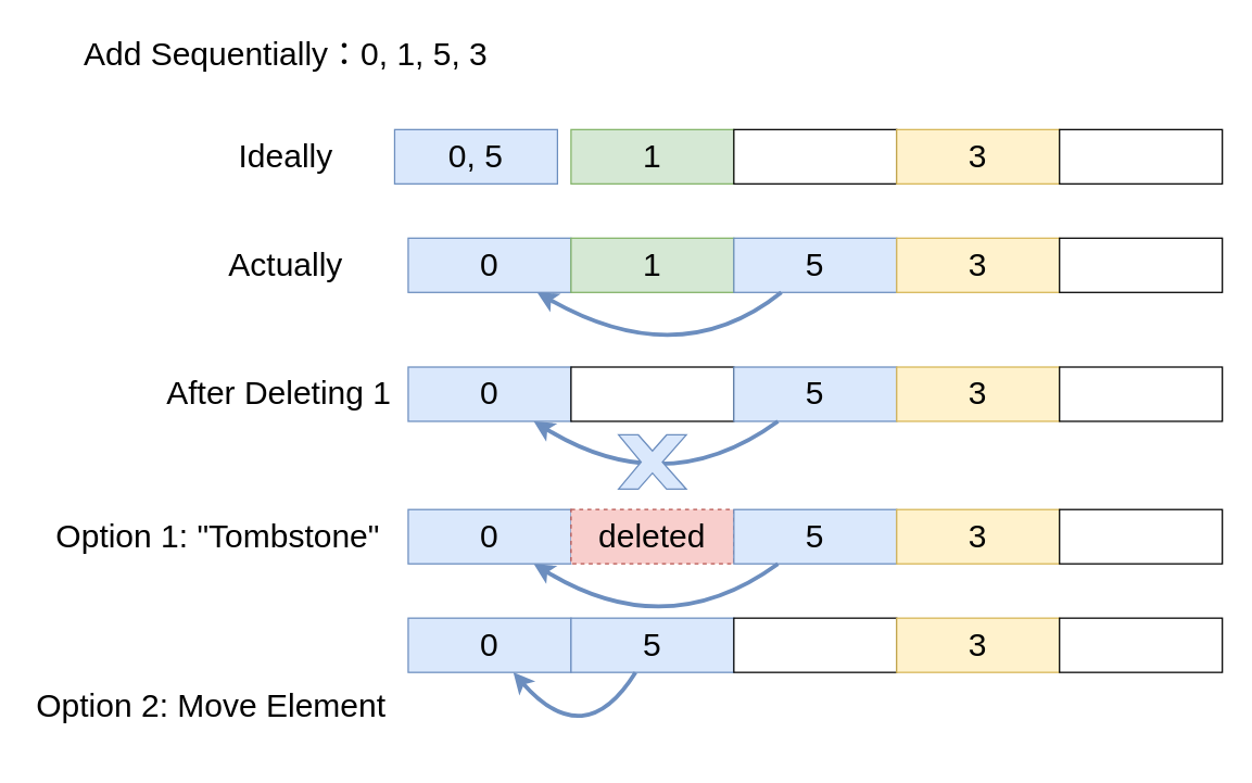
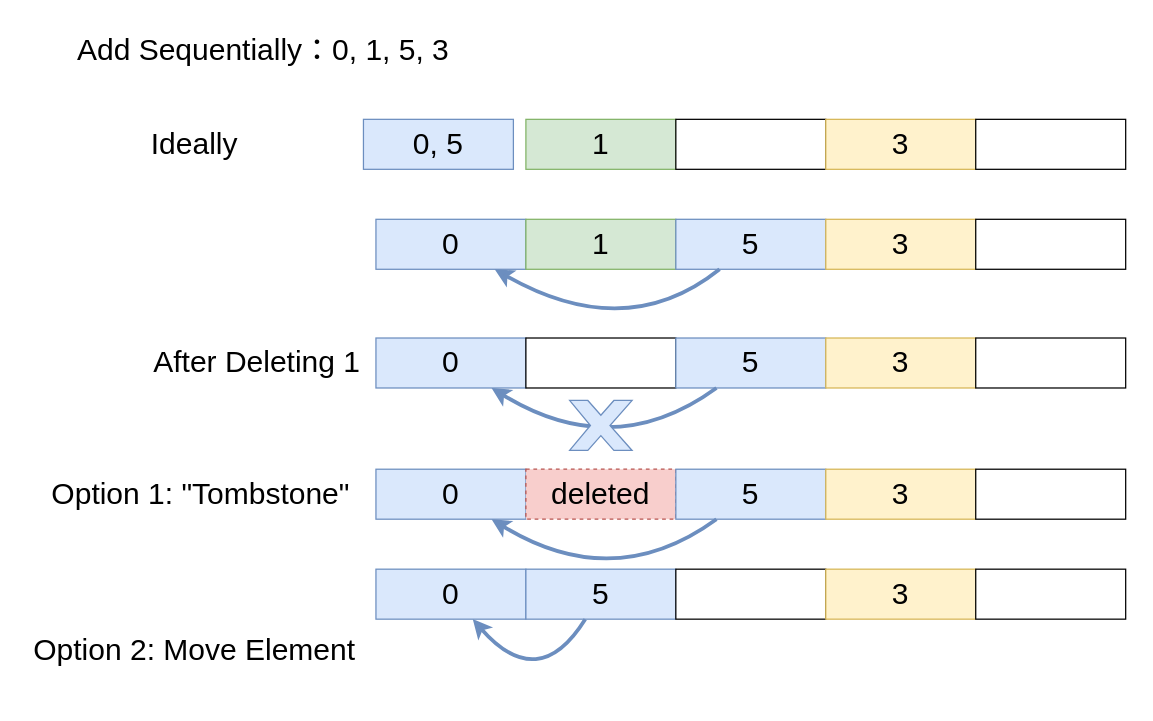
  <mxCell id="0" />
  <mxCell id="1" parent="0" />
  <mxCell id="2" value="0, 5" style="rounded=0;whiteSpace=wrap;html=1;fontSize=24;fillColor=#dae8fc;strokeColor=#6c8ebf;" parent="1" vertex="1"><mxGeometry x="290" y="95" width="120" height="40" as="geometry" /></mxCell>
  <mxCell id="3" value="1" style="rounded=0;whiteSpace=wrap;html=1;fontSize=24;fillColor=#d5e8d4;strokeColor=#82b366;" parent="1" vertex="1"><mxGeometry x="420" y="95" width="120" height="40" as="geometry" /></mxCell>
  <mxCell id="4" value="" style="rounded=0;whiteSpace=wrap;html=1;fontSize=24;" parent="1" vertex="1"><mxGeometry x="540" y="95" width="120" height="40" as="geometry" /></mxCell>
  <mxCell id="5" value="3" style="rounded=0;whiteSpace=wrap;html=1;fontSize=24;fillColor=#fff2cc;strokeColor=#d6b656;" parent="1" vertex="1"><mxGeometry x="660" y="95" width="120" height="40" as="geometry" /></mxCell>
  <mxCell id="6" value="" style="rounded=0;whiteSpace=wrap;html=1;fontSize=24;" parent="1" vertex="1"><mxGeometry x="780" y="95" width="120" height="40" as="geometry" /></mxCell>
  <mxCell id="7" value="0" style="rounded=0;whiteSpace=wrap;html=1;fontSize=24;fillColor=#dae8fc;strokeColor=#6c8ebf;" parent="1" vertex="1"><mxGeometry x="300" y="175" width="120" height="40" as="geometry" /></mxCell>
  <mxCell id="8" value="1" style="rounded=0;whiteSpace=wrap;html=1;fontSize=24;fillColor=#d5e8d4;strokeColor=#82b366;" parent="1" vertex="1"><mxGeometry x="420" y="175" width="120" height="40" as="geometry" /></mxCell>
  <mxCell id="9" value="5" style="rounded=0;whiteSpace=wrap;html=1;fontSize=24;fillColor=#dae8fc;strokeColor=#6c8ebf;" parent="1" vertex="1"><mxGeometry x="540" y="175" width="120" height="40" as="geometry" /></mxCell>
  <mxCell id="10" value="3" style="rounded=0;whiteSpace=wrap;html=1;fontSize=24;fillColor=#fff2cc;strokeColor=#d6b656;" parent="1" vertex="1"><mxGeometry x="660" y="175" width="120" height="40" as="geometry" /></mxCell>
  <mxCell id="11" value="" style="rounded=0;whiteSpace=wrap;html=1;fontSize=24;" parent="1" vertex="1"><mxGeometry x="780" y="175" width="120" height="40" as="geometry" /></mxCell>
- <mxCell id="12" value="Ideally" style="text;html=1;strokeColor=none;fillColor=none;align=center;verticalAlign=middle;whiteSpace=wrap;rounded=0;fontSize=24;" parent="1" vertex="1"><mxGeometry x="160" y="95" width="100" height="40" as="geometry" /></mxCell>
- <mxCell id="13" value="Actually" style="text;html=1;strokeColor=none;fillColor=none;align=center;verticalAlign=middle;whiteSpace=wrap;rounded=0;fontSize=24;" parent="1" vertex="1"><mxGeometry x="160" y="175" width="100" height="40" as="geometry" /></mxCell>
+ <mxCell id="12" value="Ideally" style="text;html=1;strokeColor=none;fillColor=none;align=center;verticalAlign=middle;whiteSpace=wrap;rounded=0;fontSize=24;" parent="1" vertex="1"><mxGeometry x="105" y="95" width="100" height="40" as="geometry" /></mxCell>
  <mxCell id="14" value="Add Sequentially：0, 1, 5, 3" style="text;html=1;strokeColor=none;fillColor=none;align=center;verticalAlign=middle;whiteSpace=wrap;rounded=0;fontSize=24;" parent="1" vertex="1"><mxGeometry x="60" y="20" width="300" height="40" as="geometry" /></mxCell>
  <mxCell id="15" value="" style="curved=1;endArrow=classic;html=1;rounded=0;strokeWidth=3;fillColor=#dae8fc;strokeColor=#6c8ebf;" parent="1" source="9" target="7" edge="1"><mxGeometry width="50" height="50" relative="1" as="geometry"><mxPoint x="500" y="315" as="sourcePoint" /><mxPoint x="450" y="365" as="targetPoint" /><Array as="points"><mxPoint x="500" y="275" /></Array></mxGeometry></mxCell>
  <mxCell id="16" value="After Deleting 1" style="text;html=1;strokeColor=none;fillColor=none;align=center;verticalAlign=middle;whiteSpace=wrap;rounded=0;fontSize=24;" parent="1" vertex="1"><mxGeometry x="120" y="270" width="170" height="40" as="geometry" /></mxCell>
  <mxCell id="17" value="0" style="rounded=0;whiteSpace=wrap;html=1;fontSize=24;fillColor=#dae8fc;strokeColor=#6c8ebf;" parent="1" vertex="1"><mxGeometry x="300" y="270" width="120" height="40" as="geometry" /></mxCell>
  <mxCell id="18" value="" style="rounded=0;whiteSpace=wrap;html=1;fontSize=24;" parent="1" vertex="1"><mxGeometry x="420" y="270" width="120" height="40" as="geometry" /></mxCell>
  <mxCell id="19" value="5" style="rounded=0;whiteSpace=wrap;html=1;fontSize=24;fillColor=#dae8fc;strokeColor=#6c8ebf;" parent="1" vertex="1"><mxGeometry x="540" y="270" width="120" height="40" as="geometry" /></mxCell>
  <mxCell id="20" value="3" style="rounded=0;whiteSpace=wrap;html=1;fontSize=24;fillColor=#fff2cc;strokeColor=#d6b656;" parent="1" vertex="1"><mxGeometry x="660" y="270" width="120" height="40" as="geometry" /></mxCell>
  <mxCell id="21" value="" style="rounded=0;whiteSpace=wrap;html=1;fontSize=24;" parent="1" vertex="1"><mxGeometry x="780" y="270" width="120" height="40" as="geometry" /></mxCell>
  <mxCell id="22" value="" style="curved=1;endArrow=classic;html=1;rounded=0;strokeWidth=3;fillColor=#dae8fc;strokeColor=#6c8ebf;" parent="1" source="19" target="17" edge="1"><mxGeometry width="50" height="50" relative="1" as="geometry"><mxPoint x="500" y="330" as="sourcePoint" /><mxPoint x="450" y="380" as="targetPoint" /><Array as="points"><mxPoint x="490" y="370" /></Array></mxGeometry></mxCell>
  <mxCell id="23" value="" style="verticalLabelPosition=bottom;verticalAlign=top;html=1;shape=mxgraph.basic.x;fillColor=#dae8fc;strokeColor=#6c8ebf;" parent="1" vertex="1"><mxGeometry x="455" y="320" width="50" height="40" as="geometry" /></mxCell>
  <mxCell id="24" value="Option 1: &quot;Tombstone&quot;" style="text;html=1;strokeColor=none;fillColor=none;align=center;verticalAlign=middle;whiteSpace=wrap;rounded=0;fontSize=24;" parent="1" vertex="1"><mxGeometry x="30" y="375" width="260" height="40" as="geometry" /></mxCell>
  <mxCell id="25" value="0" style="rounded=0;whiteSpace=wrap;html=1;fontSize=24;fillColor=#dae8fc;strokeColor=#6c8ebf;" parent="1" vertex="1"><mxGeometry x="300" y="375" width="120" height="40" as="geometry" /></mxCell>
  <mxCell id="26" value="deleted" style="rounded=0;whiteSpace=wrap;html=1;fontSize=24;fillColor=#f8cecc;strokeColor=#b85450;dashed=1;" parent="1" vertex="1"><mxGeometry x="420" y="375" width="120" height="40" as="geometry" /></mxCell>
  <mxCell id="27" value="5" style="rounded=0;whiteSpace=wrap;html=1;fontSize=24;fillColor=#dae8fc;strokeColor=#6c8ebf;" parent="1" vertex="1"><mxGeometry x="540" y="375" width="120" height="40" as="geometry" /></mxCell>
  <mxCell id="28" value="3" style="rounded=0;whiteSpace=wrap;html=1;fontSize=24;fillColor=#fff2cc;strokeColor=#d6b656;" parent="1" vertex="1"><mxGeometry x="660" y="375" width="120" height="40" as="geometry" /></mxCell>
  <mxCell id="29" value="" style="rounded=0;whiteSpace=wrap;html=1;fontSize=24;" parent="1" vertex="1"><mxGeometry x="780" y="375" width="120" height="40" as="geometry" /></mxCell>
  <mxCell id="30" value="" style="curved=1;endArrow=classic;html=1;rounded=0;strokeWidth=3;fillColor=#dae8fc;strokeColor=#6c8ebf;" parent="1" source="27" target="25" edge="1"><mxGeometry width="50" height="50" relative="1" as="geometry"><mxPoint x="500" y="435" as="sourcePoint" /><mxPoint x="450" y="485" as="targetPoint" /><Array as="points"><mxPoint x="490" y="475" /></Array></mxGeometry></mxCell>
  <mxCell id="31" value="Option 2: Move Element" style="text;html=1;strokeColor=none;fillColor=none;align=center;verticalAlign=middle;whiteSpace=wrap;rounded=0;fontSize=24;" parent="1" vertex="1"><mxGeometry x="20" y="500" width="270" height="40" as="geometry" /></mxCell>
  <mxCell id="32" value="0" style="rounded=0;whiteSpace=wrap;html=1;fontSize=24;fillColor=#dae8fc;strokeColor=#6c8ebf;" parent="1" vertex="1"><mxGeometry x="300" y="455" width="120" height="40" as="geometry" /></mxCell>
  <mxCell id="33" value="5" style="rounded=0;whiteSpace=wrap;html=1;fontSize=24;fillColor=#dae8fc;strokeColor=#6c8ebf;" parent="1" vertex="1"><mxGeometry x="420" y="455" width="120" height="40" as="geometry" /></mxCell>
  <mxCell id="34" value="" style="rounded=0;whiteSpace=wrap;html=1;fontSize=24;" parent="1" vertex="1"><mxGeometry x="540" y="455" width="120" height="40" as="geometry" /></mxCell>
  <mxCell id="35" value="3" style="rounded=0;whiteSpace=wrap;html=1;fontSize=24;fillColor=#fff2cc;strokeColor=#d6b656;" parent="1" vertex="1"><mxGeometry x="660" y="455" width="120" height="40" as="geometry" /></mxCell>
  <mxCell id="36" value="" style="rounded=0;whiteSpace=wrap;html=1;fontSize=24;" parent="1" vertex="1"><mxGeometry x="780" y="455" width="120" height="40" as="geometry" /></mxCell>
  <mxCell id="37" value="" style="curved=1;endArrow=classic;html=1;rounded=0;strokeWidth=3;fillColor=#dae8fc;strokeColor=#6c8ebf;" parent="1" source="33" target="32" edge="1"><mxGeometry width="50" height="50" relative="1" as="geometry"><mxPoint x="500" y="515" as="sourcePoint" /><mxPoint x="450" y="565" as="targetPoint" /><Array as="points"><mxPoint x="430" y="555" /></Array></mxGeometry></mxCell>
